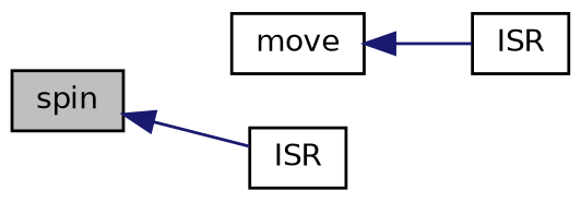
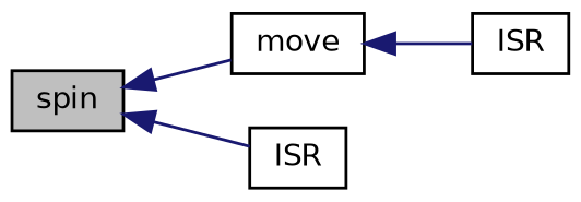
  digraph {
    rankdir=LR
    node [color=black fillcolor=white fontname=Helvetica fontsize=10 shape=record style=filled]
    edge [color=midnightblue dir=back fontname=Helvetica fontsize=10 labelfontname=Helvetica labelfontsize=10 style=solid]
    n1 [fillcolor=grey75 fontcolor=black height=0.2 label=spin width=0.4]
    n2 [height=0.2 label=move width=0.4]
    n3 [height=0.2 label=ISR width=0.4]
    n4 [height=0.2 label=ISR width=0.4]
+   n1 -> n2
    n1 -> n3
    n2 -> n4
  }
